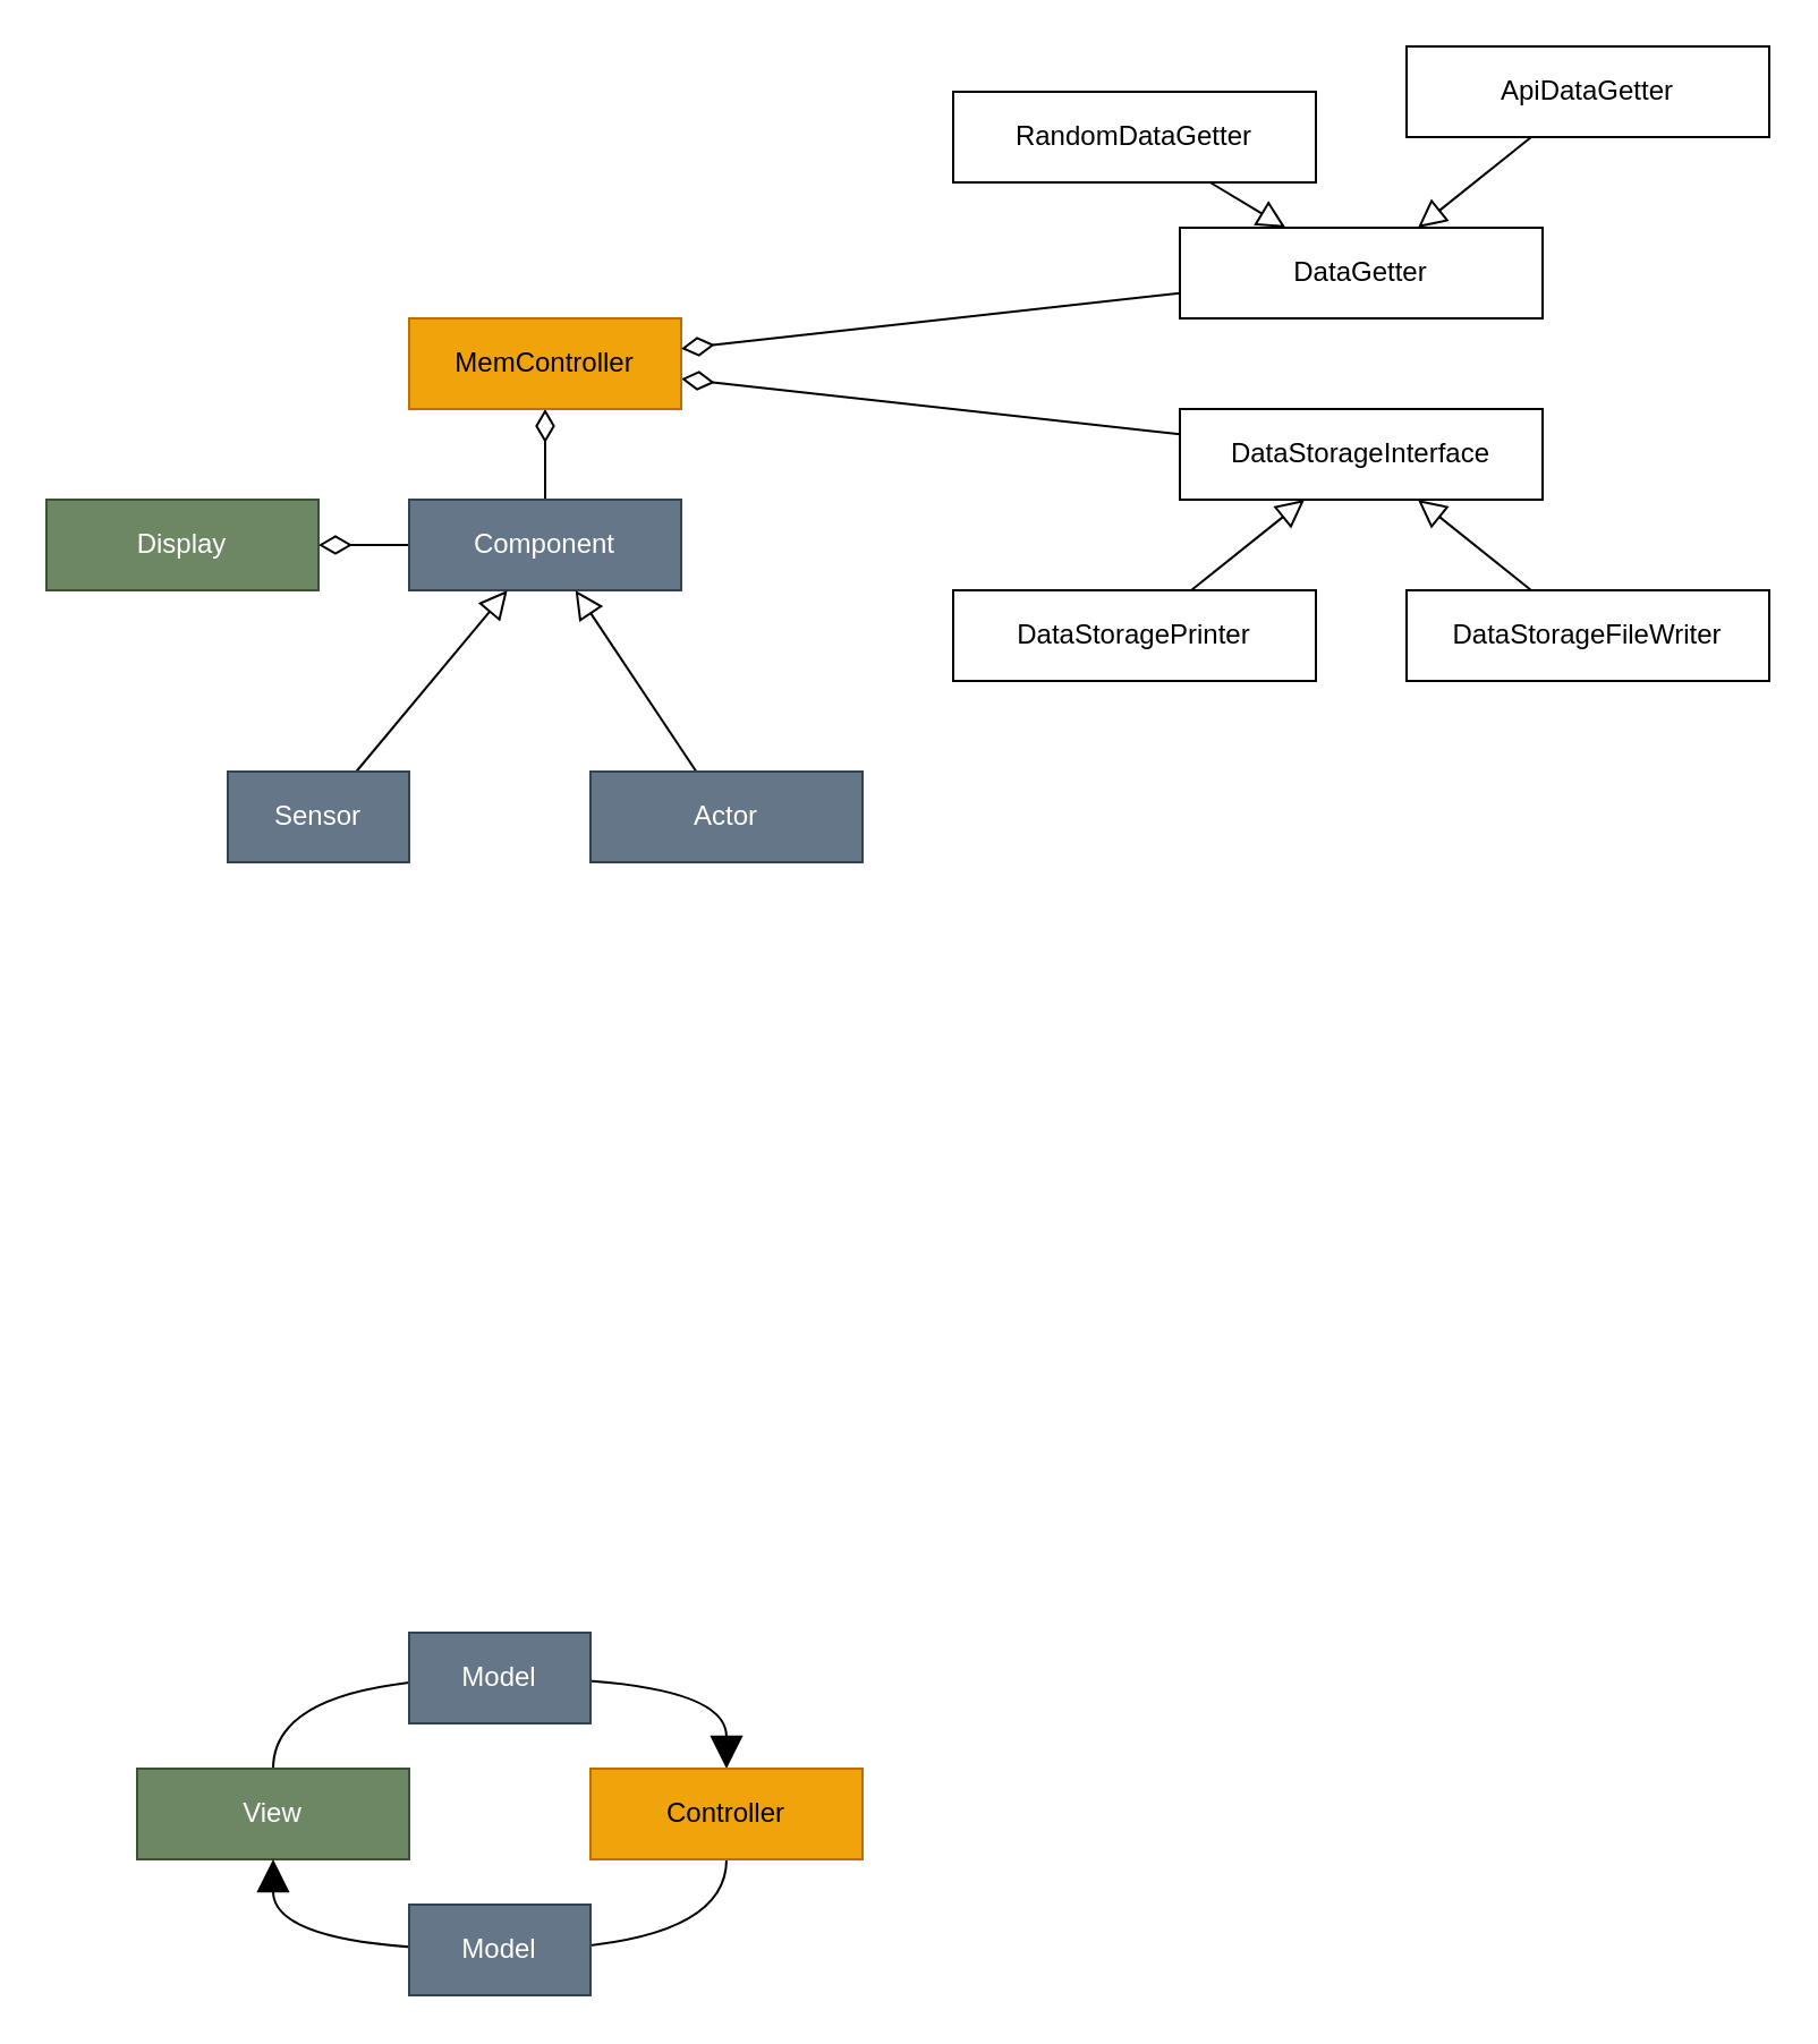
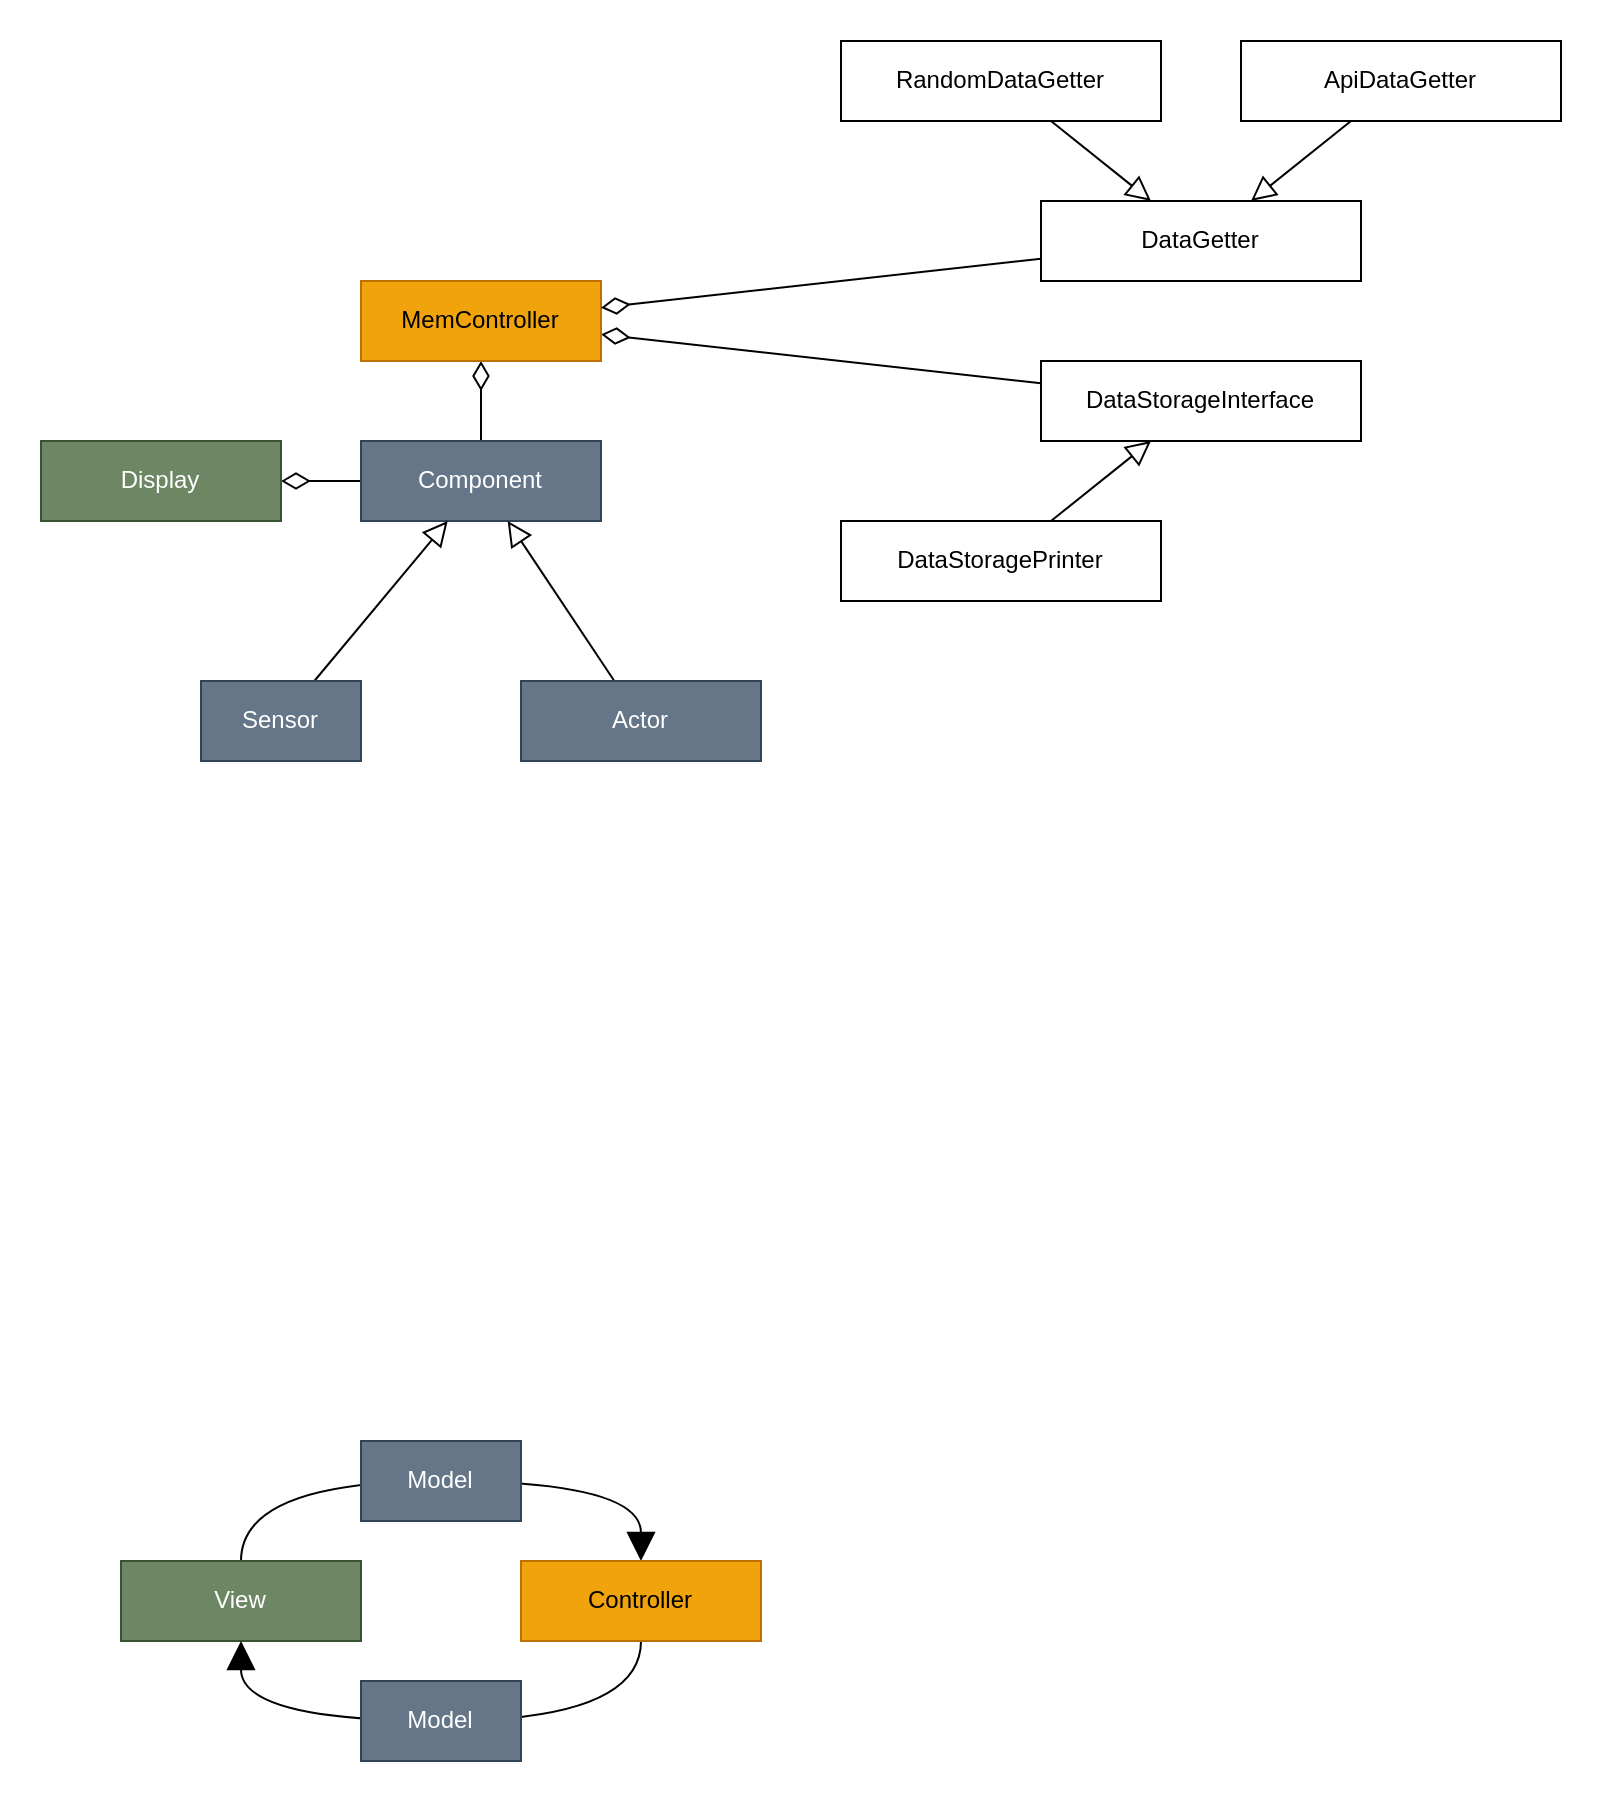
  <mxCell id="0" />
  <mxCell id="1" parent="0" />
  <mxCell id="2" style="edgeStyle=none;rounded=0;orthogonalLoop=1;jettySize=auto;html=1;endArrow=diamondThin;endFill=0;endSize=12;" parent="1" source="4" target="16" edge="1"><mxGeometry relative="1" as="geometry" /></mxCell>
  <mxCell id="3" style="edgeStyle=none;rounded=0;orthogonalLoop=1;jettySize=auto;html=1;endArrow=diamondThin;endFill=0;startSize=10;endSize=12;strokeWidth=1;" parent="1" source="4" target="15" edge="1"><mxGeometry relative="1" as="geometry" /></mxCell>
  <mxCell id="4" value="Component" style="rounded=0;whiteSpace=wrap;html=1;fillColor=#647687;fontColor=#ffffff;strokeColor=#314354;" parent="1" vertex="1"><mxGeometry x="180" y="220" width="120" height="40" as="geometry" /></mxCell>
  <mxCell id="5" style="edgeStyle=none;rounded=0;orthogonalLoop=1;jettySize=auto;html=1;endArrow=block;endFill=0;endSize=10;" parent="1" source="6" target="4" edge="1"><mxGeometry relative="1" as="geometry" /></mxCell>
  <mxCell id="6" value="Sensor" style="rounded=0;whiteSpace=wrap;html=1;fillColor=#647687;fontColor=#ffffff;strokeColor=#314354;" parent="1" vertex="1"><mxGeometry x="100" y="340" width="80" height="40" as="geometry" /></mxCell>
  <mxCell id="7" style="edgeStyle=none;rounded=0;orthogonalLoop=1;jettySize=auto;html=1;endArrow=block;endFill=0;endSize=10;" parent="1" source="8" target="4" edge="1"><mxGeometry relative="1" as="geometry" /></mxCell>
  <mxCell id="8" value="Actor" style="rounded=0;whiteSpace=wrap;html=1;fillColor=#647687;fontColor=#ffffff;strokeColor=#314354;" parent="1" vertex="1"><mxGeometry x="260" y="340" width="120" height="40" as="geometry" /></mxCell>
  <mxCell id="9" style="edgeStyle=none;rounded=0;orthogonalLoop=1;jettySize=auto;html=1;endArrow=diamondThin;endFill=0;startSize=10;endSize=12;strokeWidth=1;" parent="1" source="10" target="16" edge="1"><mxGeometry relative="1" as="geometry" /></mxCell>
  <mxCell id="10" value="DataStorageInterface" style="rounded=0;whiteSpace=wrap;html=1;fillColor=none;" parent="1" vertex="1"><mxGeometry x="520" y="180" width="160" height="40" as="geometry" /></mxCell>
  <mxCell id="11" style="edgeStyle=none;rounded=0;orthogonalLoop=1;jettySize=auto;html=1;endArrow=block;endFill=0;endSize=10;" parent="1" source="12" target="10" edge="1"><mxGeometry relative="1" as="geometry" /></mxCell>
  <mxCell id="12" value="DataStoragePrinter" style="rounded=0;whiteSpace=wrap;html=1;fillColor=none;" parent="1" vertex="1"><mxGeometry x="420" y="260" width="160" height="40" as="geometry" /></mxCell>
- <mxCell id="13" style="edgeStyle=none;rounded=0;orthogonalLoop=1;jettySize=auto;html=1;endArrow=block;endFill=0;endSize=10;" parent="1" source="14" target="10" edge="1"><mxGeometry relative="1" as="geometry" /></mxCell>
- <mxCell id="14" value="DataStorageFileWriter" style="rounded=0;whiteSpace=wrap;html=1;fillColor=none;" parent="1" vertex="1"><mxGeometry x="620" y="260" width="160" height="40" as="geometry" /></mxCell>
  <mxCell id="15" value="Display" style="rounded=0;whiteSpace=wrap;html=1;fillColor=#6d8764;fontColor=#ffffff;strokeColor=#3A5431;" parent="1" vertex="1"><mxGeometry x="20" y="220" width="120" height="40" as="geometry" /></mxCell>
  <mxCell id="16" value="MemController" style="rounded=0;whiteSpace=wrap;html=1;fillColor=#f0a30a;fontColor=#000000;strokeColor=#BD7000;" parent="1" vertex="1"><mxGeometry x="180" y="140" width="120" height="40" as="geometry" /></mxCell>
  <mxCell id="17" style="edgeStyle=orthogonalEdgeStyle;rounded=0;orthogonalLoop=1;jettySize=auto;html=1;endArrow=block;endFill=1;startSize=10;endSize=12;strokeWidth=1;curved=1;" parent="1" source="18" target="20" edge="1"><mxGeometry relative="1" as="geometry"><Array as="points"><mxPoint x="120" y="740" /><mxPoint x="320" y="740" /></Array></mxGeometry></mxCell>
  <mxCell id="18" value="View" style="rounded=0;whiteSpace=wrap;html=1;fillColor=#6d8764;strokeColor=#3A5431;fontColor=#ffffff;" parent="1" vertex="1"><mxGeometry x="60" y="780" width="120" height="40" as="geometry" /></mxCell>
  <mxCell id="19" style="edgeStyle=orthogonalEdgeStyle;curved=1;rounded=0;orthogonalLoop=1;jettySize=auto;html=1;entryX=0.5;entryY=1;entryDx=0;entryDy=0;endArrow=block;endFill=1;startSize=10;endSize=12;strokeWidth=1;" parent="1" source="20" target="18" edge="1"><mxGeometry relative="1" as="geometry"><Array as="points"><mxPoint x="320" y="860" /><mxPoint x="120" y="860" /></Array></mxGeometry></mxCell>
  <mxCell id="20" value="Controller" style="rounded=0;whiteSpace=wrap;html=1;fillColor=#f0a30a;fontColor=#000000;strokeColor=#BD7000;" parent="1" vertex="1"><mxGeometry x="260" y="780" width="120" height="40" as="geometry" /></mxCell>
  <mxCell id="21" value="Model" style="rounded=0;whiteSpace=wrap;html=1;fillColor=#647687;fontColor=#ffffff;strokeColor=#314354;" parent="1" vertex="1"><mxGeometry x="180" y="720" width="80" height="40" as="geometry" /></mxCell>
  <mxCell id="22" value="Model" style="rounded=0;whiteSpace=wrap;html=1;fillColor=#647687;fontColor=#ffffff;strokeColor=#314354;" parent="1" vertex="1"><mxGeometry x="180" y="840" width="80" height="40" as="geometry" /></mxCell>
  <mxCell id="23" style="edgeStyle=none;rounded=0;orthogonalLoop=1;jettySize=auto;html=1;endArrow=diamondThin;endFill=0;endSize=12;" parent="1" source="24" target="16" edge="1"><mxGeometry relative="1" as="geometry" /></mxCell>
  <mxCell id="24" value="DataGetter" style="rounded=0;whiteSpace=wrap;html=1;fillColor=none;" parent="1" vertex="1"><mxGeometry x="520" y="100" width="160" height="40" as="geometry" /></mxCell>
  <mxCell id="25" style="edgeStyle=none;rounded=0;orthogonalLoop=1;jettySize=auto;html=1;endArrow=block;endFill=0;endSize=10;" parent="1" source="26" target="24" edge="1"><mxGeometry relative="1" as="geometry" /></mxCell>
- <mxCell id="26" value="RandomDataGetter" style="rounded=0;whiteSpace=wrap;html=1;fillColor=none;" parent="1" vertex="1"><mxGeometry x="420" y="40" width="160" height="40" as="geometry" /></mxCell>
+ <mxCell id="26" value="RandomDataGetter" style="rounded=0;whiteSpace=wrap;html=1;fillColor=none;" parent="1" vertex="1"><mxGeometry x="420" y="20" width="160" height="40" as="geometry" /></mxCell>
  <mxCell id="27" style="rounded=0;orthogonalLoop=1;jettySize=auto;html=1;endArrow=block;endFill=0;endSize=10;" parent="1" source="28" target="24" edge="1"><mxGeometry relative="1" as="geometry" /></mxCell>
  <mxCell id="28" value="ApiDataGetter" style="rounded=0;whiteSpace=wrap;html=1;fillColor=none;" parent="1" vertex="1"><mxGeometry x="620" y="20" width="160" height="40" as="geometry" /></mxCell>
